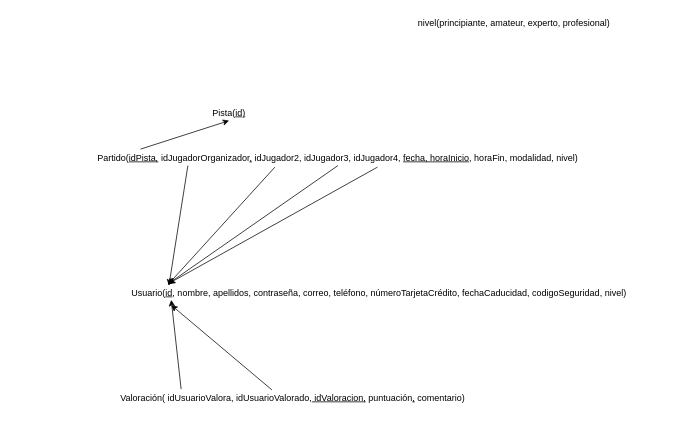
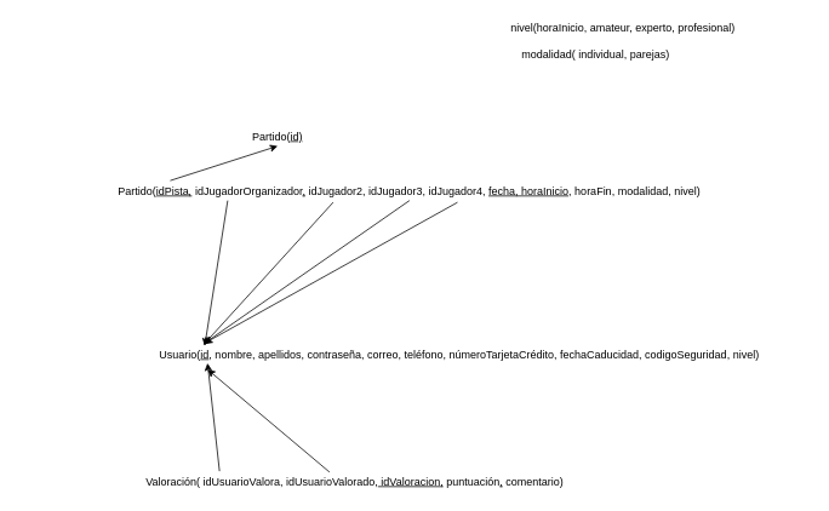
  <mxCell id="0" />
  <mxCell id="1" parent="0" />
  <mxCell id="2" value="Usuario(&lt;u&gt;id&lt;/u&gt;, nombre, apellidos, contraseña, correo, teléfono, númeroTarjetaCrédito, fechaCaducidad, codigoSeguridad, nivel)" style="text;html=1;strokeColor=none;fillColor=none;align=center;verticalAlign=middle;whiteSpace=wrap;rounded=0;" vertex="1" parent="1"><mxGeometry x="120" y="380" width="770" height="20" as="geometry" /></mxCell>
- <mxCell id="3" value="Pista(&lt;u&gt;id)&lt;/u&gt;" style="text;html=1;strokeColor=none;fillColor=none;align=center;verticalAlign=middle;whiteSpace=wrap;rounded=0;" vertex="1" parent="1"><mxGeometry x="20" y="140" width="570" height="20" as="geometry" /></mxCell>
+ <mxCell id="3" value="Partido(&lt;u&gt;id)&lt;/u&gt;" style="text;html=1;strokeColor=none;fillColor=none;align=center;verticalAlign=middle;whiteSpace=wrap;rounded=0;" vertex="1" parent="1"><mxGeometry x="20" y="140" width="570" height="20" as="geometry" /></mxCell>
  <mxCell id="4" value="Partido(&lt;u&gt;idPista&lt;/u&gt;&lt;i&gt;&lt;u&gt;,&lt;/u&gt;&amp;nbsp;&lt;/i&gt;idJugadorOrganizador&lt;u&gt;,&lt;/u&gt;&amp;nbsp;idJugador2, idJugador3, idJugador4, &lt;u&gt;fecha, horaInicio&lt;/u&gt;, horaFin, modalidad, nivel)" style="text;html=1;strokeColor=none;fillColor=none;align=center;verticalAlign=middle;whiteSpace=wrap;rounded=0;" vertex="1" parent="1"><mxGeometry x="50" y="200" width="800" height="20" as="geometry" /></mxCell>
  <mxCell id="5" value="Valoración( idUsuarioValora, idUsuarioValorado,&lt;u&gt; idValoracion,&lt;/u&gt; puntuación&lt;u&gt;,&lt;/u&gt;&amp;nbsp;comentario)" style="text;html=1;strokeColor=none;fillColor=none;align=center;verticalAlign=middle;whiteSpace=wrap;rounded=0;" vertex="1" parent="1"><mxGeometry x="140" y="520" width="500" height="20" as="geometry" /></mxCell>
- <mxCell id="6" value="nivel(principiante, amateur, experto, profesional)" style="text;html=1;strokeColor=none;fillColor=none;align=center;verticalAlign=middle;whiteSpace=wrap;rounded=0;" vertex="1" parent="1"><mxGeometry x="550" y="20" width="270" height="20" as="geometry" /></mxCell>
+ <mxCell id="6" value="nivel(horaInicio, amateur, experto, profesional)" style="text;html=1;strokeColor=none;fillColor=none;align=center;verticalAlign=middle;whiteSpace=wrap;rounded=0;" vertex="1" parent="1"><mxGeometry x="550" y="20" width="270" height="20" as="geometry" /></mxCell>
+ <mxCell id="7" value="modalidad( individual, parejas)" style="text;html=1;strokeColor=none;fillColor=none;align=center;verticalAlign=middle;whiteSpace=wrap;rounded=0;" vertex="1" parent="1"><mxGeometry x="550" y="50" width="210" height="20" as="geometry" /></mxCell>
  <mxCell id="8" value="" style="endArrow=classic;html=1;exitX=0.171;exitY=-0.1;exitDx=0;exitDy=0;exitPerimeter=0;entryX=0.5;entryY=1;entryDx=0;entryDy=0;" edge="1" parent="1" source="4" target="3"><mxGeometry width="50" height="50" relative="1" as="geometry"><mxPoint x="180" y="150" as="sourcePoint" /><mxPoint x="230" y="100" as="targetPoint" /></mxGeometry></mxCell>
  <mxCell id="9" value="" style="endArrow=classic;html=1;exitX=0.25;exitY=1;exitDx=0;exitDy=0;entryX=0.136;entryY=0;entryDx=0;entryDy=0;entryPerimeter=0;" edge="1" parent="1" source="4" target="2"><mxGeometry width="50" height="50" relative="1" as="geometry"><mxPoint x="240" y="300" as="sourcePoint" /><mxPoint x="290" y="250" as="targetPoint" /></mxGeometry></mxCell>
  <mxCell id="10" value="" style="endArrow=classic;html=1;exitX=0.395;exitY=1.1;exitDx=0;exitDy=0;exitPerimeter=0;entryX=0.134;entryY=-0.05;entryDx=0;entryDy=0;entryPerimeter=0;" edge="1" parent="1" source="4" target="2"><mxGeometry width="50" height="50" relative="1" as="geometry"><mxPoint x="320" y="340" as="sourcePoint" /><mxPoint x="370" y="290" as="targetPoint" /></mxGeometry></mxCell>
  <mxCell id="11" value="" style="endArrow=classic;html=1;exitX=0.5;exitY=1;exitDx=0;exitDy=0;entryX=0.134;entryY=-0.1;entryDx=0;entryDy=0;entryPerimeter=0;" edge="1" parent="1" source="4" target="2"><mxGeometry width="50" height="50" relative="1" as="geometry"><mxPoint x="440" y="300" as="sourcePoint" /><mxPoint x="490" y="250" as="targetPoint" /></mxGeometry></mxCell>
  <mxCell id="12" value="" style="endArrow=classic;html=1;exitX=0.566;exitY=1.1;exitDx=0;exitDy=0;exitPerimeter=0;entryX=0.136;entryY=-0.15;entryDx=0;entryDy=0;entryPerimeter=0;" edge="1" parent="1" source="4" target="2"><mxGeometry width="50" height="50" relative="1" as="geometry"><mxPoint x="500" y="340" as="sourcePoint" /><mxPoint x="550" y="290" as="targetPoint" /></mxGeometry></mxCell>
  <mxCell id="13" value="" style="endArrow=classic;html=1;entryX=0.14;entryY=0.95;entryDx=0;entryDy=0;entryPerimeter=0;exitX=0.202;exitY=-0.1;exitDx=0;exitDy=0;exitPerimeter=0;" edge="1" parent="1" source="5" target="2"><mxGeometry width="50" height="50" relative="1" as="geometry"><mxPoint x="240" y="480" as="sourcePoint" /><mxPoint x="290" y="430" as="targetPoint" /></mxGeometry></mxCell>
  <mxCell id="14" value="" style="endArrow=classic;html=1;entryX=0.14;entryY=1.3;entryDx=0;entryDy=0;entryPerimeter=0;exitX=0.444;exitY=-0.05;exitDx=0;exitDy=0;exitPerimeter=0;" edge="1" parent="1" source="5" target="2"><mxGeometry width="50" height="50" relative="1" as="geometry"><mxPoint x="350" y="500" as="sourcePoint" /><mxPoint x="400" y="450" as="targetPoint" /></mxGeometry></mxCell>
